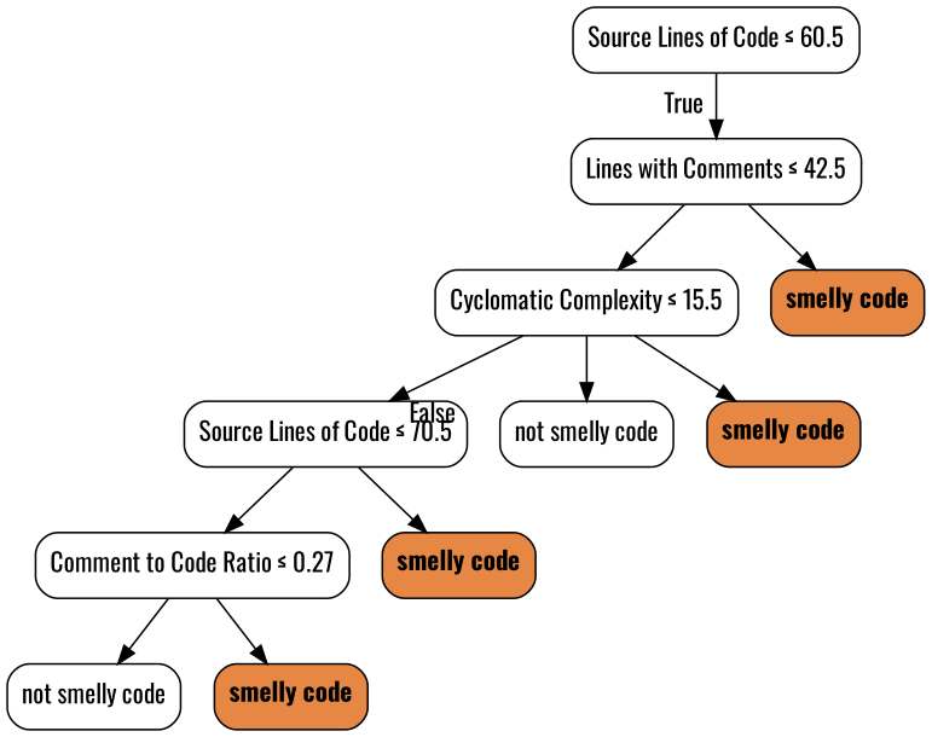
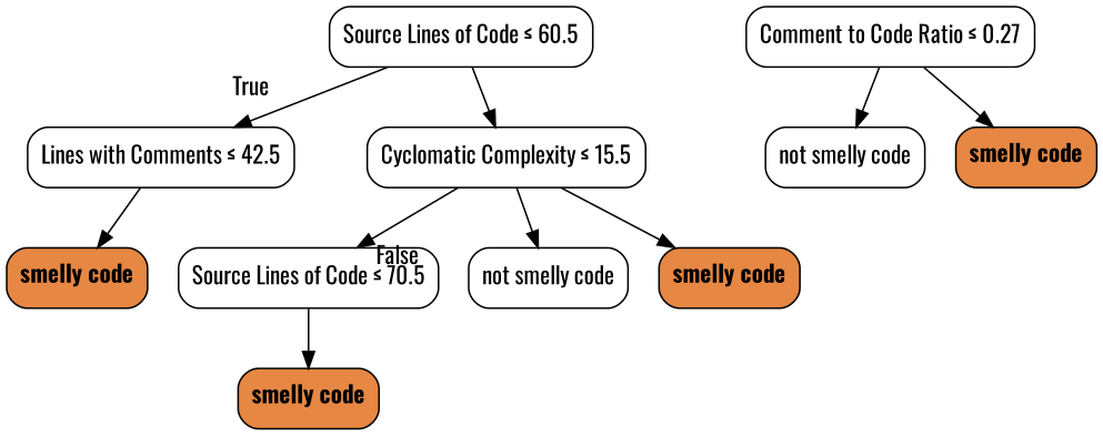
  digraph {
    fontname=Oswald
    node [color=black fillcolor="#FFFFFF" fontname=Oswald shape=box style="filled, rounded"]
    edge [fontname=Oswald]
    n1 [label=<Source Lines of Code &le; 60.5>]
    n2 [label=<Lines with Comments &le; 42.5>]
    n3 [label=<Cyclomatic Complexity &le; 15.5>]
    n4 [fillcolor="#e68743" label=<<b>smelly code</b>>]
    n5 [label=<Source Lines of Code &le; 70.5>]
    n6 [label=<Comment to Code Ratio &le; 0.27>]
    n7 [fillcolor="#e68743" label=<<b>smelly code</b>>]
    n8 [label=<not smelly code>]
    n9 [fillcolor="#e68743" label=<<b>smelly code</b>>]
    n10 [label=<not smelly code>]
    n11 [fillcolor="#e68743" label=<<b>smelly code</b>>]
    n1 -> n2 [headlabel=True labelangle=45 labeldistance=2.5]
-   n2 -> n3
+   n1 -> n3
    n2 -> n4
    n3 -> n5 [headlabel=False labelangle=-45 labeldistance=2.5]
    n3 -> n8
    n3 -> n9
-   n5 -> n6
    n5 -> n7
    n6 -> n10
    n6 -> n11
  }
